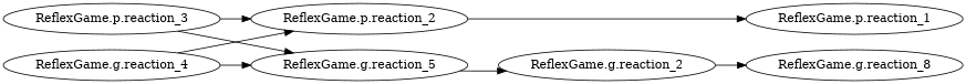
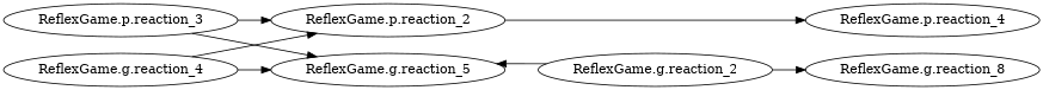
  digraph {
    rankdir=LR
-   n1 [label="ReflexGame.p.reaction_1"]
+   n1 [label="ReflexGame.p.reaction_4"]
    n2 [label="ReflexGame.g.reaction_8"]
    n3 [label="ReflexGame.p.reaction_2"]
    n4 [label="ReflexGame.g.reaction_2"]
    n5 [label="ReflexGame.g.reaction_5"]
    n6 [label="ReflexGame.p.reaction_3"]
    n7 [label="ReflexGame.g.reaction_4"]
    subgraph sub_1 {
      rank=same
      n1
      n2
    }
    subgraph sub_2 {
      rank=same
      n3
    }
    subgraph sub_3 {
      rank=same
      n4
    }
    subgraph sub_4 {
      rank=same
      n5
    }
    subgraph sub_5 {
      rank=same
      n6
      n7
    }
    n3 -> n1
    n4 -> n2
-   n5 -> n4
+   n4 -> n5
    n6 -> n3
    n6 -> n5
    n7 -> n3
    n7 -> n5
  }
